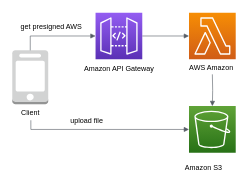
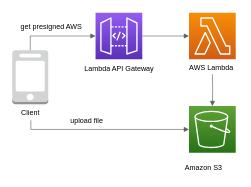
  <mxCell id="0" />
  <mxCell id="1" parent="0" />
  <mxCell id="2" value="" style="edgeStyle=orthogonalEdgeStyle;html=1;endArrow=block;elbow=vertical;startArrow=none;endFill=1;strokeColor=#545B64;rounded=0;exitX=1;exitY=0.5;exitDx=0;exitDy=0;exitPerimeter=0;entryX=0;entryY=0.5;entryDx=0;entryDy=0;entryPerimeter=0;" parent="1" edge="1"><mxGeometry width="100" relative="1" as="geometry"><mxPoint x="237" y="59" as="sourcePoint" /><mxPoint x="315" y="59" as="targetPoint" /><Array as="points" /></mxGeometry></mxCell>
  <mxCell id="3" value="" style="outlineConnect=0;dashed=0;verticalLabelPosition=bottom;verticalAlign=top;align=center;html=1;shape=mxgraph.aws3.mobile_client;fillColor=#D2D3D3;gradientColor=none;" parent="1" vertex="1"><mxGeometry x="20" y="83" width="60" height="90" as="geometry" /></mxCell>
  <mxCell id="4" value="Client" style="text;html=1;align=center;verticalAlign=middle;resizable=0;points=[];autosize=1;" parent="1" vertex="1"><mxGeometry x="25" y="178" width="50" height="20" as="geometry" /></mxCell>
- <mxCell id="5" value="Amazon API Gateway" style="text;html=1;align=center;verticalAlign=middle;resizable=0;points=[];autosize=1;" parent="1" vertex="1"><mxGeometry x="133" y="104" width="130" height="20" as="geometry" /></mxCell>
+ <mxCell id="5" value="Lambda API Gateway" style="text;html=1;align=center;verticalAlign=middle;resizable=0;points=[];autosize=1;" parent="1" vertex="1"><mxGeometry x="133" y="104" width="130" height="20" as="geometry" /></mxCell>
  <mxCell id="6" value="" style="edgeStyle=orthogonalEdgeStyle;html=1;endArrow=block;elbow=vertical;startArrow=none;endFill=1;strokeColor=#545B64;rounded=0;entryX=0;entryY=0.5;entryDx=0;entryDy=0;entryPerimeter=0;exitX=0.5;exitY=0;exitDx=0;exitDy=0;exitPerimeter=0;" parent="1" source="3" target="7" edge="1"><mxGeometry width="100" relative="1" as="geometry"><mxPoint x="131" y="84" as="sourcePoint" /><mxPoint x="51" y="124" as="targetPoint" /><Array as="points"><mxPoint x="50" y="59" /></Array></mxGeometry></mxCell>
  <mxCell id="7" value="" style="points=[[0,0,0],[0.25,0,0],[0.5,0,0],[0.75,0,0],[1,0,0],[0,1,0],[0.25,1,0],[0.5,1,0],[0.75,1,0],[1,1,0],[0,0.25,0],[0,0.5,0],[0,0.75,0],[1,0.25,0],[1,0.5,0],[1,0.75,0]];outlineConnect=0;fontColor=#232F3E;gradientColor=#945DF2;gradientDirection=north;fillColor=#5A30B5;strokeColor=#ffffff;dashed=0;verticalLabelPosition=bottom;verticalAlign=top;align=center;html=1;fontSize=12;fontStyle=0;aspect=fixed;shape=mxgraph.aws4.resourceIcon;resIcon=mxgraph.aws4.api_gateway;" parent="1" vertex="1"><mxGeometry x="159" y="20" width="78" height="78" as="geometry" /></mxCell>
- <mxCell id="8" value="AWS Amazon" style="text;html=1;align=center;verticalAlign=middle;resizable=0;points=[];autosize=1;" parent="1" vertex="1"><mxGeometry x="307" y="102" width="90" height="20" as="geometry" /></mxCell>
+ <mxCell id="8" value="AWS Lambda" style="text;html=1;align=center;verticalAlign=middle;resizable=0;points=[];autosize=1;" parent="1" vertex="1"><mxGeometry x="307" y="102" width="90" height="20" as="geometry" /></mxCell>
  <mxCell id="9" value="" style="points=[[0,0,0],[0.25,0,0],[0.5,0,0],[0.75,0,0],[1,0,0],[0,1,0],[0.25,1,0],[0.5,1,0],[0.75,1,0],[1,1,0],[0,0.25,0],[0,0.5,0],[0,0.75,0],[1,0.25,0],[1,0.5,0],[1,0.75,0]];outlineConnect=0;fontColor=#232F3E;gradientColor=#F78E04;gradientDirection=north;fillColor=#D05C17;strokeColor=#ffffff;dashed=0;verticalLabelPosition=bottom;verticalAlign=top;align=center;html=1;fontSize=12;fontStyle=0;aspect=fixed;shape=mxgraph.aws4.resourceIcon;resIcon=mxgraph.aws4.lambda;" vertex="1" parent="1"><mxGeometry x="315" y="20" width="78" height="78" as="geometry" /></mxCell>
  <mxCell id="10" value="" style="edgeStyle=orthogonalEdgeStyle;html=1;endArrow=block;elbow=vertical;startArrow=none;endFill=1;strokeColor=#545B64;rounded=0;entryX=0.5;entryY=0;entryDx=0;entryDy=0;entryPerimeter=0;" edge="1" parent="1" target="11"><mxGeometry width="100" relative="1" as="geometry"><mxPoint x="354" y="123" as="sourcePoint" /><mxPoint x="471" y="58.66" as="targetPoint" /><Array as="points" /></mxGeometry></mxCell>
  <mxCell id="11" value="" style="points=[[0,0,0],[0.25,0,0],[0.5,0,0],[0.75,0,0],[1,0,0],[0,1,0],[0.25,1,0],[0.5,1,0],[0.75,1,0],[1,1,0],[0,0.25,0],[0,0.5,0],[0,0.75,0],[1,0.25,0],[1,0.5,0],[1,0.75,0]];outlineConnect=0;fontColor=#232F3E;gradientColor=#60A337;gradientDirection=north;fillColor=#277116;strokeColor=#ffffff;dashed=0;verticalLabelPosition=bottom;verticalAlign=top;align=center;html=1;fontSize=12;fontStyle=0;aspect=fixed;shape=mxgraph.aws4.resourceIcon;resIcon=mxgraph.aws4.s3;" vertex="1" parent="1"><mxGeometry x="315" y="176" width="78" height="78" as="geometry" /></mxCell>
  <mxCell id="12" value="" style="edgeStyle=orthogonalEdgeStyle;html=1;endArrow=block;elbow=vertical;startArrow=none;endFill=1;strokeColor=#545B64;rounded=0;entryX=0;entryY=0.5;entryDx=0;entryDy=0;entryPerimeter=0;exitX=0.52;exitY=1.083;exitDx=0;exitDy=0;exitPerimeter=0;" edge="1" parent="1" source="4" target="11"><mxGeometry width="100" relative="1" as="geometry"><mxPoint x="71" y="290.5" as="sourcePoint" /><mxPoint x="180" y="255.5" as="targetPoint" /><Array as="points"><mxPoint x="51" y="215" /></Array></mxGeometry></mxCell>
  <mxCell id="13" value="Amazon S3" style="text;html=1;align=center;verticalAlign=middle;resizable=0;points=[];autosize=1;" vertex="1" parent="1"><mxGeometry x="299" y="269" width="80" height="20" as="geometry" /></mxCell>
  <mxCell id="14" value="get presigned AWS" style="text;html=1;align=center;verticalAlign=middle;resizable=0;points=[];autosize=1;strokeColor=none;" vertex="1" parent="1"><mxGeometry x="25" y="33" width="120" height="20" as="geometry" /></mxCell>
  <mxCell id="15" value="upload file" style="text;html=1;align=center;verticalAlign=middle;resizable=0;points=[];autosize=1;strokeColor=none;" vertex="1" parent="1"><mxGeometry x="109" y="190" width="70" height="20" as="geometry" /></mxCell>
